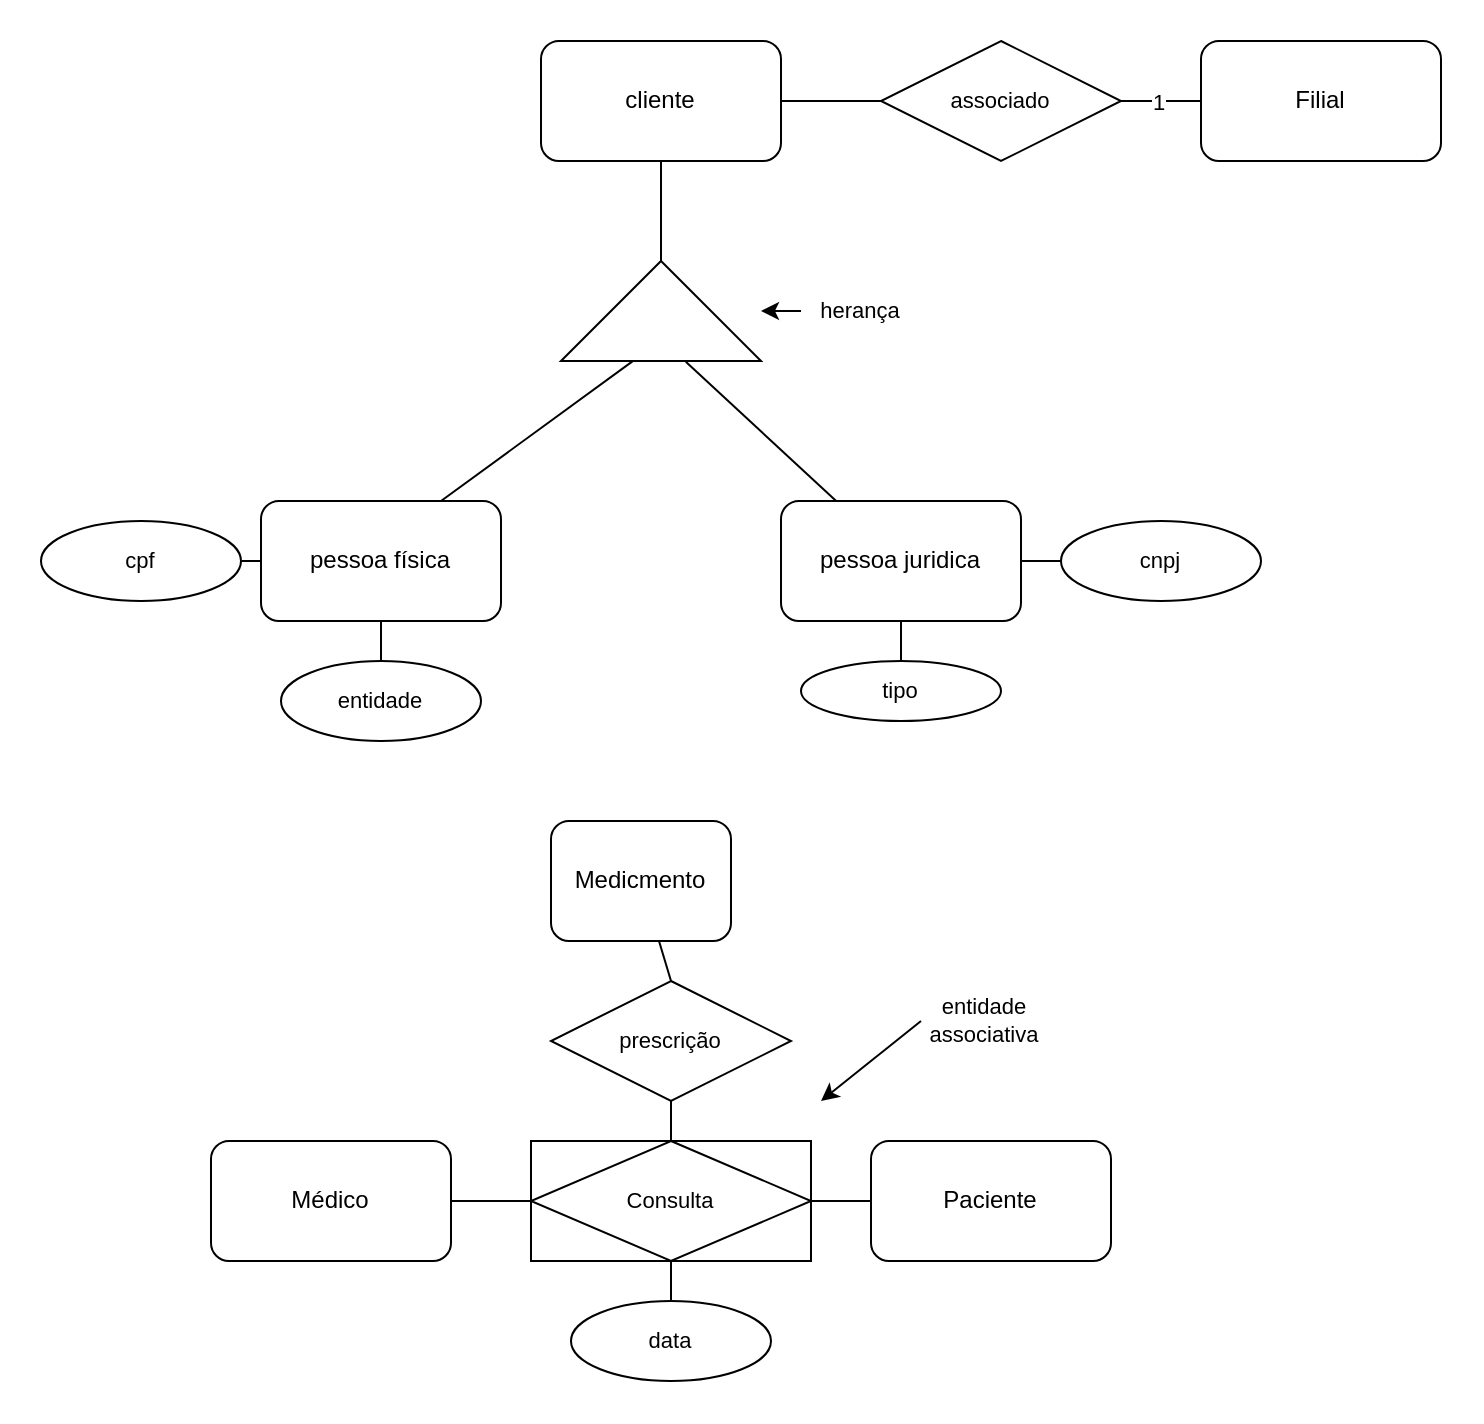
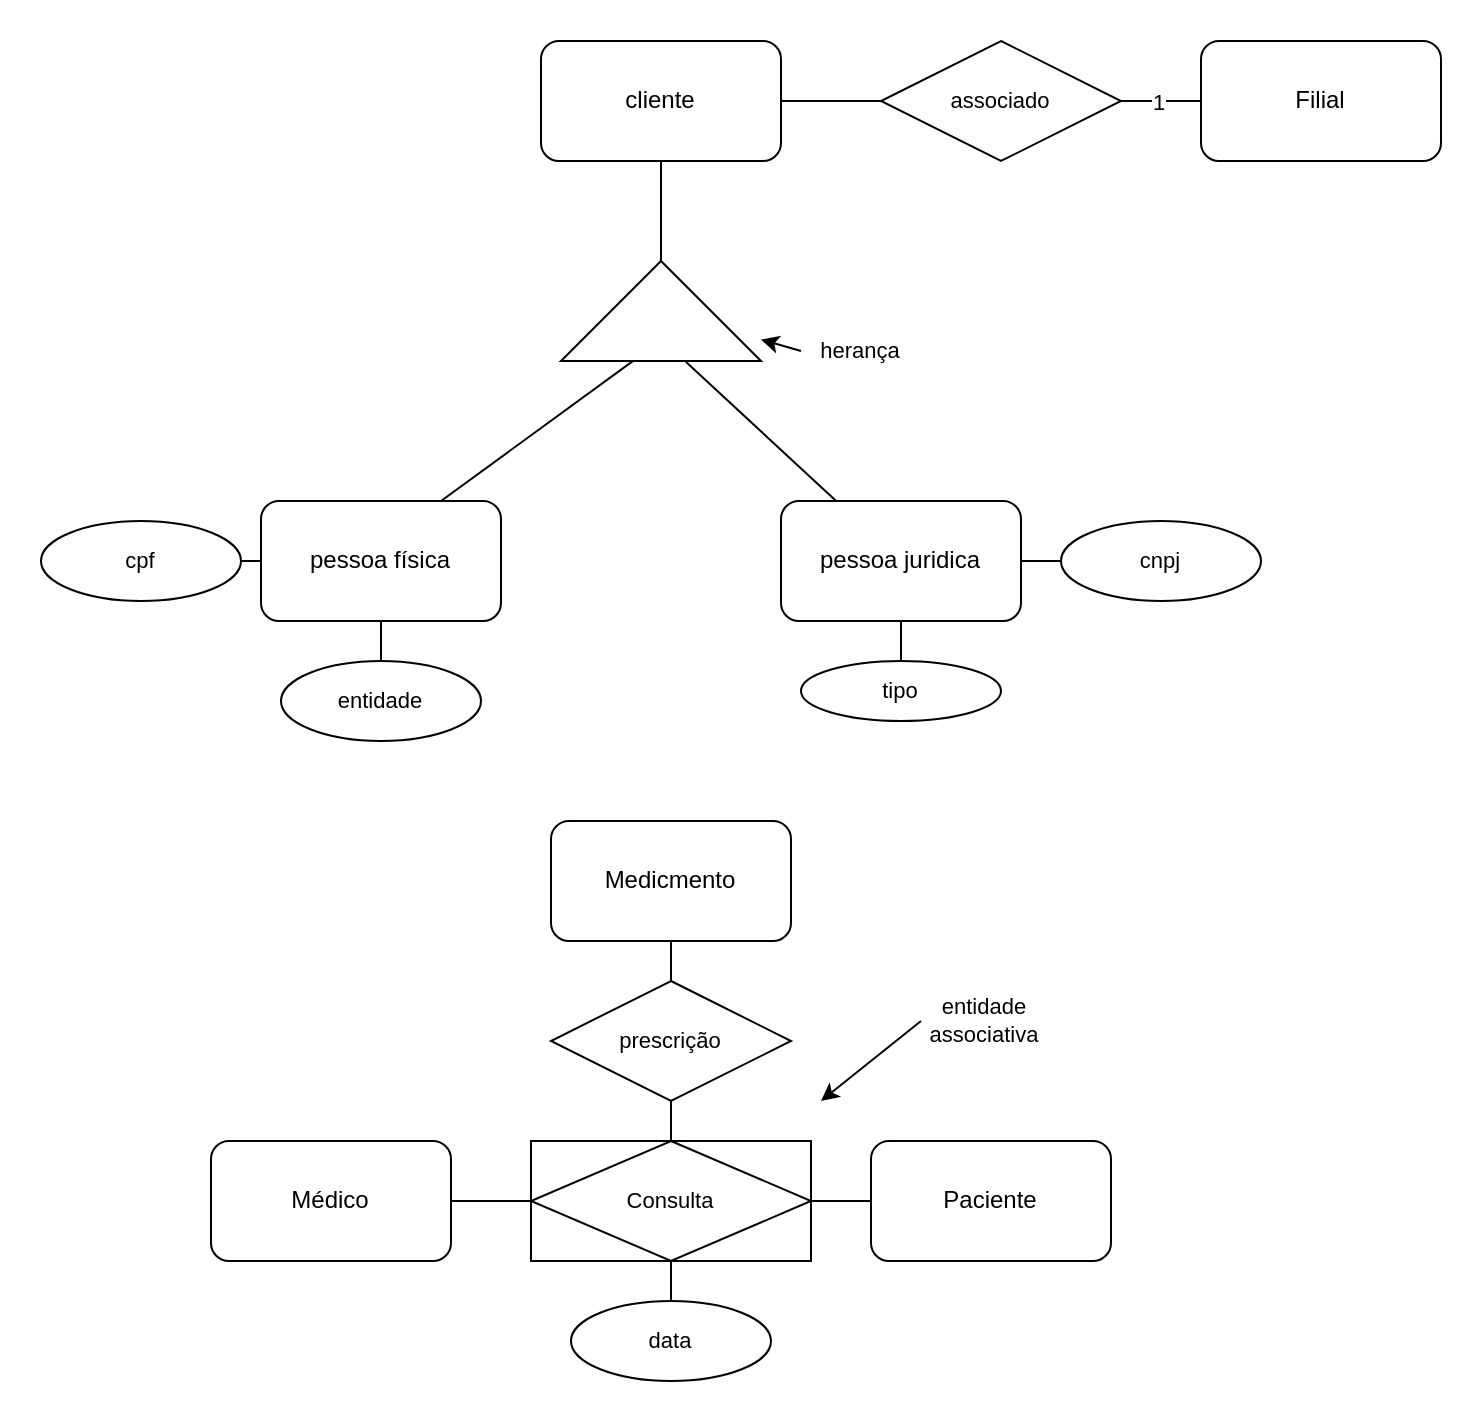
  <mxCell id="0" />
  <mxCell id="1" parent="0" />
  <mxCell id="2" style="rounded=0;orthogonalLoop=1;jettySize=auto;html=1;exitX=0.376;exitY=0.976;exitDx=0;exitDy=0;exitPerimeter=0;entryX=0.75;entryY=0;entryDx=0;entryDy=0;endArrow=none;endFill=0;" edge="1" parent="1" source="3" target="8"><mxGeometry relative="1" as="geometry" /></mxCell>
  <mxCell id="3" value="" style="verticalLabelPosition=bottom;verticalAlign=top;html=1;shape=mxgraph.basic.acute_triangle;dx=0.5;" vertex="1" parent="1"><mxGeometry x="280" y="130" width="100" height="50" as="geometry" /></mxCell>
  <mxCell id="4" style="edgeStyle=none;shape=connector;rounded=0;orthogonalLoop=1;jettySize=auto;html=1;entryX=0;entryY=0;entryDx=50;entryDy=0;entryPerimeter=0;labelBackgroundColor=default;strokeColor=default;fontFamily=Helvetica;fontSize=11;fontColor=default;endArrow=none;endFill=0;" edge="1" parent="1" source="5" target="3"><mxGeometry relative="1" as="geometry" /></mxCell>
  <mxCell id="5" value="cliente" style="rounded=1;whiteSpace=wrap;html=1;" vertex="1" parent="1"><mxGeometry x="270" y="20" width="120" height="60" as="geometry" /></mxCell>
  <mxCell id="6" style="edgeStyle=none;shape=connector;rounded=0;orthogonalLoop=1;jettySize=auto;html=1;labelBackgroundColor=default;strokeColor=default;fontFamily=Helvetica;fontSize=11;fontColor=default;endArrow=none;endFill=0;" edge="1" parent="1" source="8"><mxGeometry relative="1" as="geometry"><mxPoint x="120" y="280" as="targetPoint" /></mxGeometry></mxCell>
  <mxCell id="7" style="edgeStyle=none;shape=connector;rounded=0;orthogonalLoop=1;jettySize=auto;html=1;entryX=0.5;entryY=0;entryDx=0;entryDy=0;labelBackgroundColor=default;strokeColor=default;fontFamily=Helvetica;fontSize=11;fontColor=default;endArrow=none;endFill=0;" edge="1" parent="1" source="8" target="18"><mxGeometry relative="1" as="geometry" /></mxCell>
  <mxCell id="8" value="pessoa física" style="rounded=1;whiteSpace=wrap;html=1;" vertex="1" parent="1"><mxGeometry x="130" y="250" width="120" height="60" as="geometry" /></mxCell>
  <mxCell id="9" style="edgeStyle=none;shape=connector;rounded=0;orthogonalLoop=1;jettySize=auto;html=1;entryX=0.624;entryY=1.008;entryDx=0;entryDy=0;entryPerimeter=0;labelBackgroundColor=default;strokeColor=default;fontFamily=Helvetica;fontSize=11;fontColor=default;endArrow=none;endFill=0;" edge="1" parent="1" source="12" target="3"><mxGeometry relative="1" as="geometry" /></mxCell>
  <mxCell id="10" style="edgeStyle=none;shape=connector;rounded=0;orthogonalLoop=1;jettySize=auto;html=1;entryX=0;entryY=0.5;entryDx=0;entryDy=0;labelBackgroundColor=default;strokeColor=default;fontFamily=Helvetica;fontSize=11;fontColor=default;endArrow=none;endFill=0;" edge="1" parent="1" source="12" target="15"><mxGeometry relative="1" as="geometry" /></mxCell>
  <mxCell id="11" style="edgeStyle=none;shape=connector;rounded=0;orthogonalLoop=1;jettySize=auto;html=1;entryX=0.5;entryY=0;entryDx=0;entryDy=0;labelBackgroundColor=default;strokeColor=default;fontFamily=Helvetica;fontSize=11;fontColor=default;endArrow=none;endFill=0;" edge="1" parent="1" source="12" target="16"><mxGeometry relative="1" as="geometry" /></mxCell>
  <mxCell id="12" value="pessoa juridica" style="rounded=1;whiteSpace=wrap;html=1;" vertex="1" parent="1"><mxGeometry x="390" y="250" width="120" height="60" as="geometry" /></mxCell>
  <mxCell id="13" style="edgeStyle=none;shape=connector;rounded=0;orthogonalLoop=1;jettySize=auto;html=1;exitX=0;exitY=0.5;exitDx=0;exitDy=0;labelBackgroundColor=default;strokeColor=default;fontFamily=Helvetica;fontSize=11;fontColor=default;endArrow=classic;endFill=1;" edge="1" parent="1" source="14" target="3"><mxGeometry relative="1" as="geometry" /></mxCell>
- <mxCell id="14" value="herança" style="text;html=1;strokeColor=none;fillColor=none;align=center;verticalAlign=middle;whiteSpace=wrap;rounded=0;fontSize=11;fontFamily=Helvetica;fontColor=default;" vertex="1" parent="1"><mxGeometry x="400" y="140" width="60" height="30" as="geometry" /></mxCell>
+ <mxCell id="14" value="herança" style="text;html=1;strokeColor=none;fillColor=none;align=center;verticalAlign=middle;whiteSpace=wrap;rounded=0;fontSize=11;fontFamily=Helvetica;fontColor=default;" vertex="1" parent="1"><mxGeometry x="400" y="160" width="60" height="30" as="geometry" /></mxCell>
  <mxCell id="15" value="cnpj" style="ellipse;whiteSpace=wrap;html=1;align=center;fontFamily=Helvetica;fontSize=11;fontColor=default;" vertex="1" parent="1"><mxGeometry x="530" y="260" width="100" height="40" as="geometry" /></mxCell>
  <mxCell id="16" value="tipo" style="ellipse;whiteSpace=wrap;html=1;align=center;fontFamily=Helvetica;fontSize=11;fontColor=default;" vertex="1" parent="1"><mxGeometry x="400" y="330" width="100" height="30" as="geometry" /></mxCell>
  <mxCell id="17" value="cpf" style="ellipse;whiteSpace=wrap;html=1;align=center;fontFamily=Helvetica;fontSize=11;fontColor=default;" vertex="1" parent="1"><mxGeometry x="20" y="260" width="100" height="40" as="geometry" /></mxCell>
  <mxCell id="18" value="entidade" style="ellipse;whiteSpace=wrap;html=1;align=center;fontFamily=Helvetica;fontSize=11;fontColor=default;" vertex="1" parent="1"><mxGeometry x="140" y="330" width="100" height="40" as="geometry" /></mxCell>
  <mxCell id="19" value="Filial" style="rounded=1;whiteSpace=wrap;html=1;" vertex="1" parent="1"><mxGeometry x="600" y="20" width="120" height="60" as="geometry" /></mxCell>
  <mxCell id="20" style="edgeStyle=none;shape=connector;rounded=0;orthogonalLoop=1;jettySize=auto;html=1;entryX=1;entryY=0.5;entryDx=0;entryDy=0;labelBackgroundColor=default;strokeColor=default;fontFamily=Helvetica;fontSize=11;fontColor=default;endArrow=none;endFill=0;" edge="1" parent="1" source="23" target="5"><mxGeometry relative="1" as="geometry" /></mxCell>
  <mxCell id="21" style="edgeStyle=none;shape=connector;rounded=0;orthogonalLoop=1;jettySize=auto;html=1;exitX=1;exitY=0.5;exitDx=0;exitDy=0;entryX=0;entryY=0.5;entryDx=0;entryDy=0;labelBackgroundColor=default;strokeColor=default;fontFamily=Helvetica;fontSize=11;fontColor=default;endArrow=none;endFill=0;" edge="1" parent="1" source="23" target="19"><mxGeometry relative="1" as="geometry" /></mxCell>
  <mxCell id="22" value="1" style="edgeLabel;html=1;align=center;verticalAlign=middle;resizable=0;points=[];fontSize=11;fontFamily=Helvetica;fontColor=default;" vertex="1" connectable="0" parent="21"><mxGeometry x="-0.081" relative="1" as="geometry"><mxPoint as="offset" /></mxGeometry></mxCell>
  <mxCell id="23" value="associado" style="shape=rhombus;perimeter=rhombusPerimeter;whiteSpace=wrap;html=1;align=center;fontFamily=Helvetica;fontSize=11;fontColor=default;" vertex="1" parent="1"><mxGeometry x="440" y="20" width="120" height="60" as="geometry" /></mxCell>
  <mxCell id="24" value="Consulta" style="shape=associativeEntity;whiteSpace=wrap;html=1;align=center;fontFamily=Helvetica;fontSize=11;fontColor=default;" vertex="1" parent="1"><mxGeometry x="265" y="570" width="140" height="60" as="geometry" /></mxCell>
  <mxCell id="25" style="edgeStyle=none;shape=connector;rounded=0;orthogonalLoop=1;jettySize=auto;html=1;entryX=0.5;entryY=0;entryDx=0;entryDy=0;labelBackgroundColor=default;strokeColor=default;fontFamily=Helvetica;fontSize=11;fontColor=default;endArrow=none;endFill=0;" edge="1" parent="1" source="26" target="34"><mxGeometry relative="1" as="geometry" /></mxCell>
- <mxCell id="26" value="Medicmento" style="rounded=1;whiteSpace=wrap;html=1;" vertex="1" parent="1"><mxGeometry x="275" y="410" width="90" height="60" as="geometry" /></mxCell>
+ <mxCell id="26" value="Medicmento" style="rounded=1;whiteSpace=wrap;html=1;" vertex="1" parent="1"><mxGeometry x="275" y="410" width="120" height="60" as="geometry" /></mxCell>
  <mxCell id="27" style="edgeStyle=none;shape=connector;rounded=0;orthogonalLoop=1;jettySize=auto;html=1;entryX=1;entryY=0.5;entryDx=0;entryDy=0;labelBackgroundColor=default;strokeColor=default;fontFamily=Helvetica;fontSize=11;fontColor=default;endArrow=none;endFill=0;" edge="1" parent="1" source="28" target="24"><mxGeometry relative="1" as="geometry" /></mxCell>
  <mxCell id="28" value="Paciente" style="rounded=1;whiteSpace=wrap;html=1;" vertex="1" parent="1"><mxGeometry x="435" y="570" width="120" height="60" as="geometry" /></mxCell>
  <mxCell id="29" style="edgeStyle=none;shape=connector;rounded=0;orthogonalLoop=1;jettySize=auto;html=1;entryX=0;entryY=0.5;entryDx=0;entryDy=0;labelBackgroundColor=default;strokeColor=default;fontFamily=Helvetica;fontSize=11;fontColor=default;endArrow=none;endFill=0;" edge="1" parent="1" source="30" target="24"><mxGeometry relative="1" as="geometry" /></mxCell>
  <mxCell id="30" value="Médico" style="rounded=1;whiteSpace=wrap;html=1;" vertex="1" parent="1"><mxGeometry x="105" y="570" width="120" height="60" as="geometry" /></mxCell>
  <mxCell id="31" style="edgeStyle=none;shape=connector;rounded=0;orthogonalLoop=1;jettySize=auto;html=1;entryX=0.5;entryY=0;entryDx=0;entryDy=0;labelBackgroundColor=default;strokeColor=default;fontFamily=Helvetica;fontSize=11;fontColor=default;endArrow=none;endFill=0;" edge="1" parent="1" target="32"><mxGeometry relative="1" as="geometry"><mxPoint x="335" y="630" as="sourcePoint" /></mxGeometry></mxCell>
  <mxCell id="32" value="data" style="ellipse;whiteSpace=wrap;html=1;align=center;fontFamily=Helvetica;fontSize=11;fontColor=default;" vertex="1" parent="1"><mxGeometry x="285" y="650" width="100" height="40" as="geometry" /></mxCell>
  <mxCell id="33" style="edgeStyle=none;shape=connector;rounded=0;orthogonalLoop=1;jettySize=auto;html=1;entryX=0.5;entryY=0;entryDx=0;entryDy=0;labelBackgroundColor=default;strokeColor=default;fontFamily=Helvetica;fontSize=11;fontColor=default;endArrow=none;endFill=0;" edge="1" parent="1" source="34" target="24"><mxGeometry relative="1" as="geometry" /></mxCell>
  <mxCell id="34" value="prescrição" style="shape=rhombus;perimeter=rhombusPerimeter;whiteSpace=wrap;html=1;align=center;fontFamily=Helvetica;fontSize=11;fontColor=default;" vertex="1" parent="1"><mxGeometry x="275" y="490" width="120" height="60" as="geometry" /></mxCell>
  <mxCell id="35" style="edgeStyle=none;shape=connector;rounded=0;orthogonalLoop=1;jettySize=auto;html=1;exitX=0;exitY=0.5;exitDx=0;exitDy=0;labelBackgroundColor=default;strokeColor=default;fontFamily=Helvetica;fontSize=11;fontColor=default;endArrow=classic;endFill=1;" edge="1" parent="1" source="36"><mxGeometry relative="1" as="geometry"><mxPoint x="410" y="550" as="targetPoint" /></mxGeometry></mxCell>
  <mxCell id="36" value="entidade associativa" style="text;html=1;strokeColor=none;fillColor=none;align=center;verticalAlign=middle;whiteSpace=wrap;rounded=0;fontSize=11;fontFamily=Helvetica;fontColor=default;" vertex="1" parent="1"><mxGeometry x="460" y="495" width="64" height="30" as="geometry" /></mxCell>
